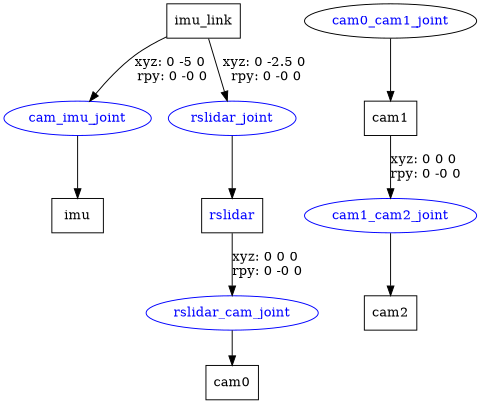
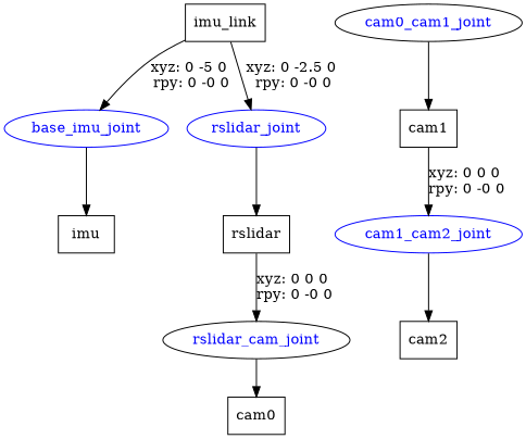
  digraph {
    node [shape=box]
    n1 [label=imu_link]
-   base_imu_joint [color=blue fontcolor=blue shape=ellipse label=cam_imu_joint]
+   base_imu_joint [color=blue fontcolor=blue shape=ellipse]
    rslidar_joint [color=blue fontcolor=blue shape=ellipse]
    n4 [label=imu]
-   n5 [label=rslidar fontcolor=blue]
-   rslidar_cam_joint [color=blue fontcolor=blue shape=ellipse]
+   n5 [label=rslidar]
+   rslidar_cam_joint [color=black fontcolor=blue shape=ellipse]
    n7 [label=cam0]
    cam0_cam1_joint [color=black fontcolor=blue shape=ellipse]
    n9 [label=cam1]
    cam1_cam2_joint [color=blue fontcolor=blue shape=ellipse]
    n11 [label=cam2]
    n1 -> base_imu_joint [label="xyz: 0 -5 0 \nrpy: 0 -0 0"]
    n1 -> rslidar_joint [label="xyz: 0 -2.5 0 \nrpy: 0 -0 0"]
    base_imu_joint -> n4
    rslidar_joint -> n5
    n5 -> rslidar_cam_joint [label="xyz: 0 0 0 \nrpy: 0 -0 0"]
    rslidar_cam_joint -> n7
    cam0_cam1_joint -> n9
    n9 -> cam1_cam2_joint [label="xyz: 0 0 0 \nrpy: 0 -0 0"]
    cam1_cam2_joint -> n11
  }
